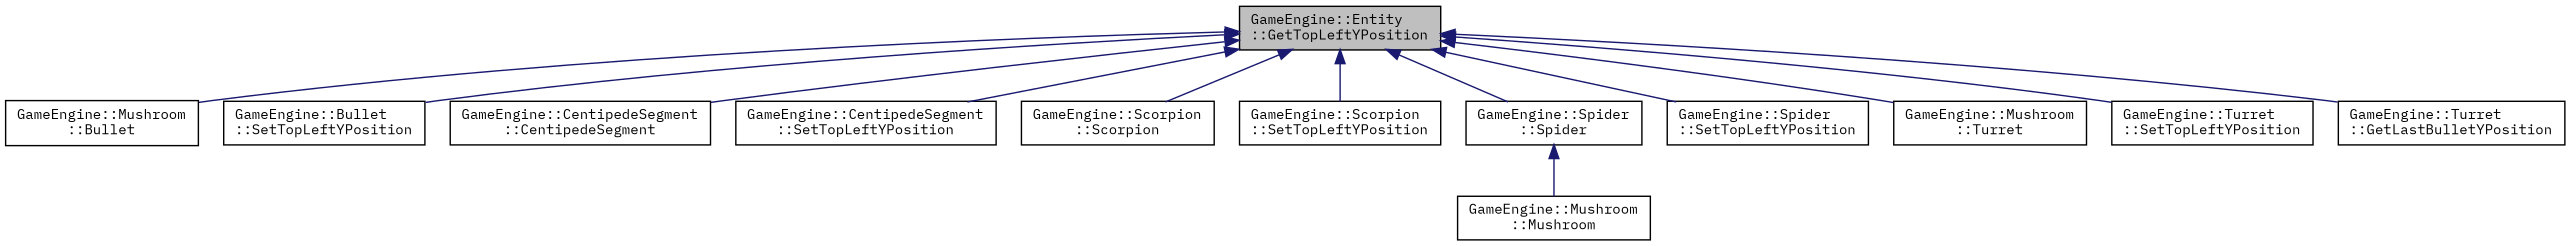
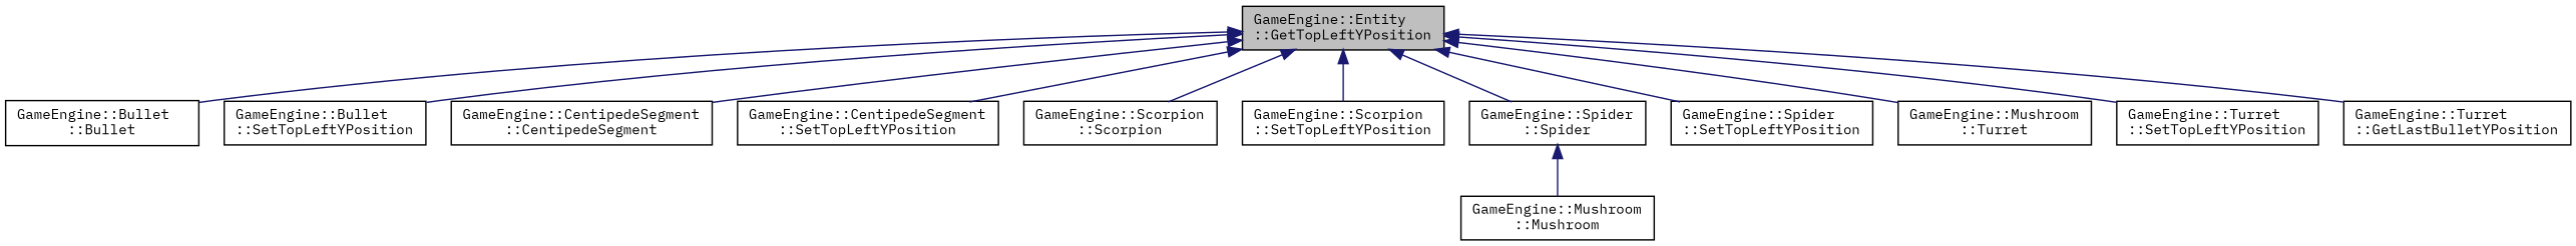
  digraph {
    fontname="IBM Plex Mono"
    rankdir=TB
    node [color=black fillcolor=white fontname="IBM Plex Mono" fontsize=10 shape=record style=filled]
    edge [color=midnightblue dir=back fontname="IBM Plex Mono" fontsize=10 labelfontname=Helvetica labelfontsize=10 style=solid]
    n1 [fillcolor=grey75 fontcolor=black height=0.2 label="GameEngine::Entity\l::GetTopLeftYPosition" width=0.4]
-   n2 [height=0.2 label="GameEngine::Mushroom\l::Bullet" width=0.4]
+   n2 [height=0.2 label="GameEngine::Bullet\l::Bullet" width=0.4]
    n3 [height=0.2 label="GameEngine::Bullet\l::SetTopLeftYPosition" width=0.4]
    n4 [height=0.2 label="GameEngine::CentipedeSegment\l::CentipedeSegment" width=0.4]
    n5 [height=0.2 label="GameEngine::CentipedeSegment\l::SetTopLeftYPosition" width=0.4]
    n6 [height=0.2 label="GameEngine::Scorpion\l::Scorpion" width=0.4]
    n7 [height=0.2 label="GameEngine::Scorpion\l::SetTopLeftYPosition" width=0.4]
    n8 [height=0.2 label="GameEngine::Spider\l::Spider" width=0.4]
    n9 [height=0.2 label="GameEngine::Spider\l::SetTopLeftYPosition" width=0.4]
    n10 [height=0.2 label="GameEngine::Mushroom\l::Turret" width=0.4]
    n11 [height=0.2 label="GameEngine::Turret\l::SetTopLeftYPosition" width=0.4]
    n12 [height=0.2 label="GameEngine::Turret\l::GetLastBulletYPosition" width=0.4]
    n13 [height=0.2 label="GameEngine::Mushroom\l::Mushroom" width=0.4]
    n1 -> n2
    n1 -> n3
    n1 -> n4
    n1 -> n5
    n1 -> n6
    n1 -> n7
    n1 -> n8
    n1 -> n9
    n1 -> n10
    n1 -> n11
    n1 -> n12
    n8 -> n13
  }
